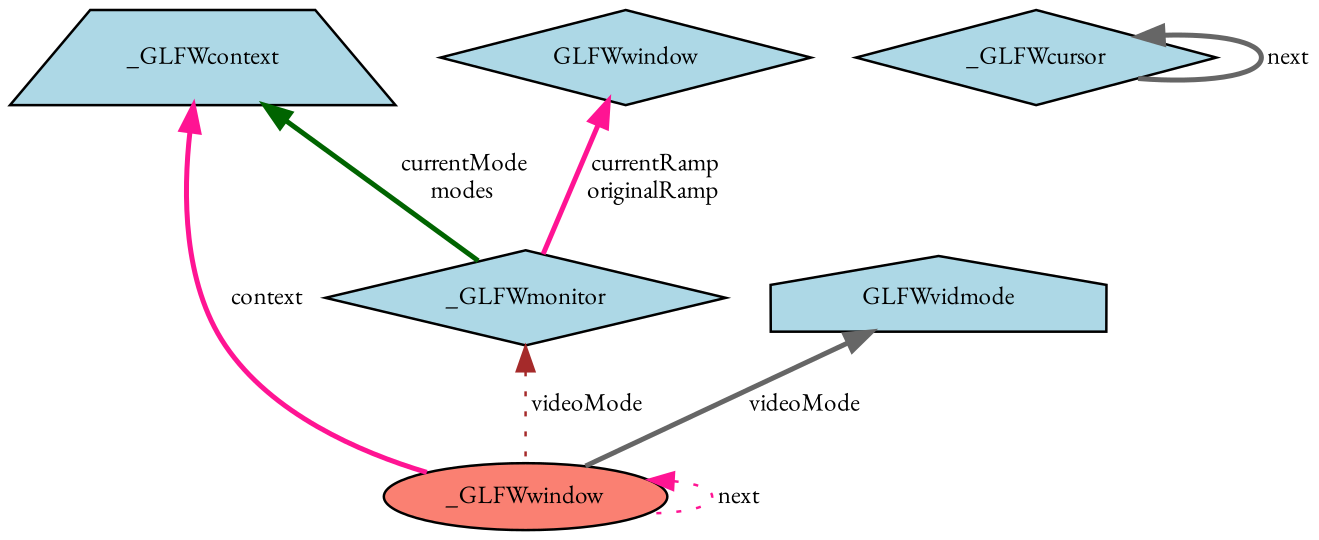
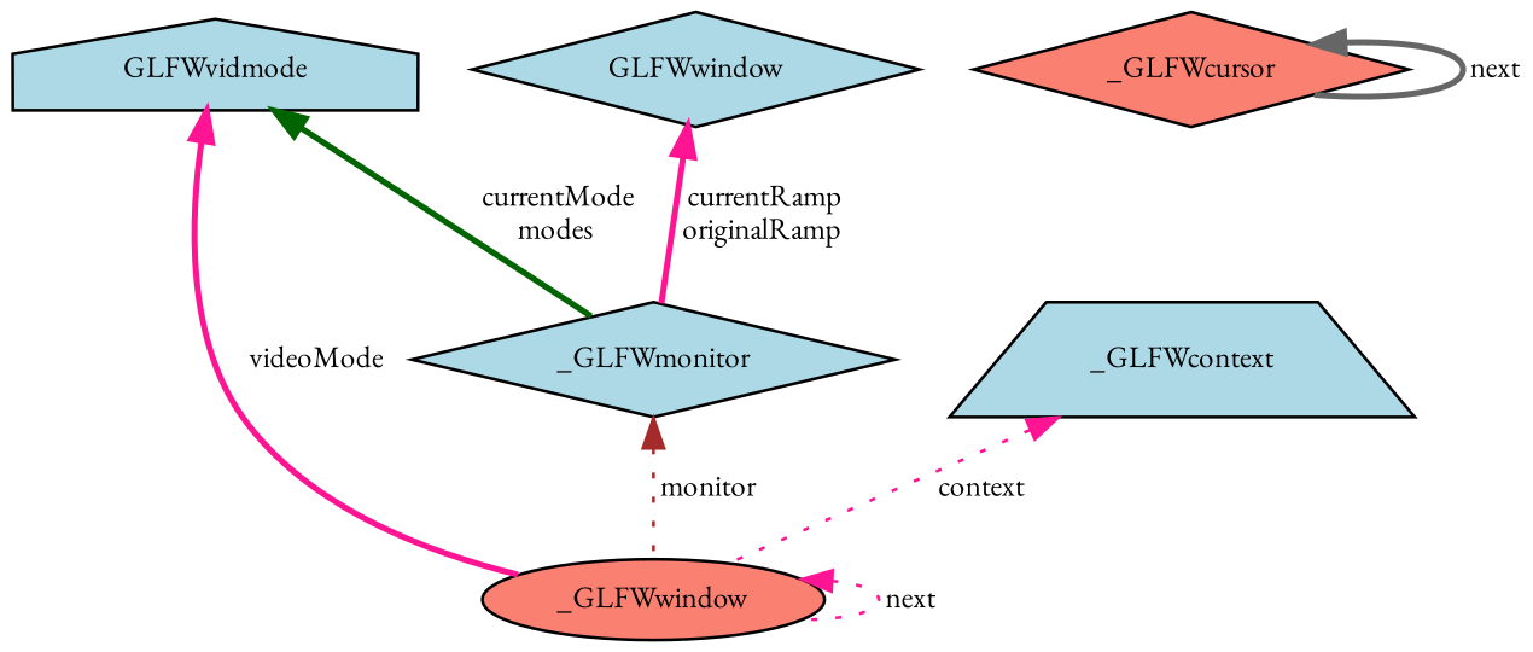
  digraph {
    fontname="EB Garamond"
    node [color=black fillcolor=lightblue fontname="EB Garamond" fontsize=10 shape=diamond style=filled]
    edge [color=deeppink dir=back fontname="EB Garamond" fontsize=10 labelfontname=Helvetica labelfontsize=10 style=bold]
    n1 [fillcolor=salmon fontcolor=black height=0.2 label=_GLFWwindow shape=ellipse width=0.4]
    n2 [height=0.2 label=_GLFWmonitor width=0.4]
    n3 [height=0.2 label=_GLFWcontext shape=trapezium width=0.4]
    n4 [height=0.2 label=GLFWvidmode shape=house width=0.4]
    n5 [height=0.2 label=GLFWwindow width=0.4]
-   n6 [height=0.2 label=_GLFWcursor width=0.4]
+   n6 [fillcolor=salmon height=0.2 label=_GLFWcursor width=0.4]
    n1 -> n1 [label=" next" style=dotted]
-   n2 -> n1 [color=brown label=" videoMode" style=dotted]
-   n3 -> n1 [label=" context"]
-   n4 -> n1 [color=gray40 label=" videoMode"]
-   n3 -> n2 [color=darkgreen label=" currentMode\nmodes"]
+   n2 -> n1 [color=brown label=" monitor" style=dotted]
+   n3 -> n1 [label=" context" style=dotted]
+   n4 -> n1 [label=" videoMode"]
+   n4 -> n2 [color=darkgreen label=" currentMode\nmodes"]
    n5 -> n2 [label=" currentRamp\noriginalRamp"]
    n6 -> n6 [color=gray40 label=" next"]
  }
